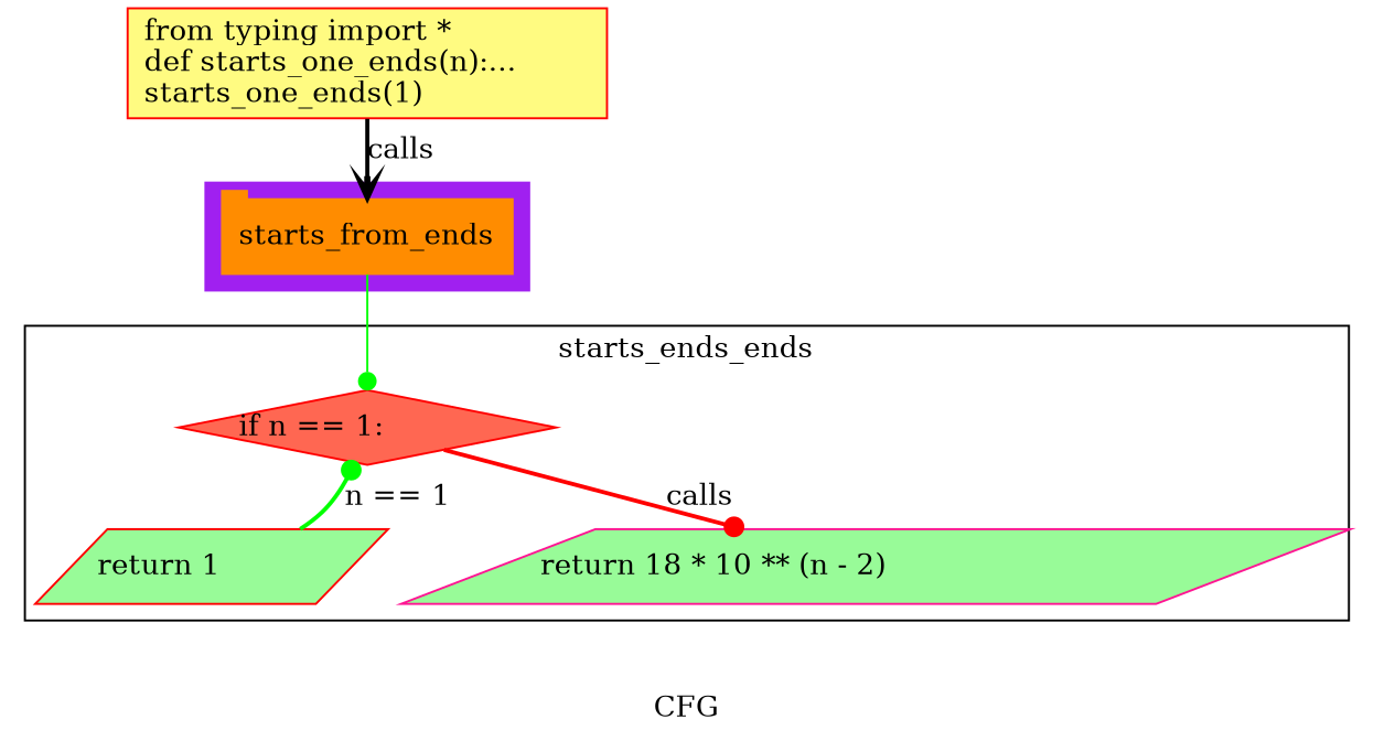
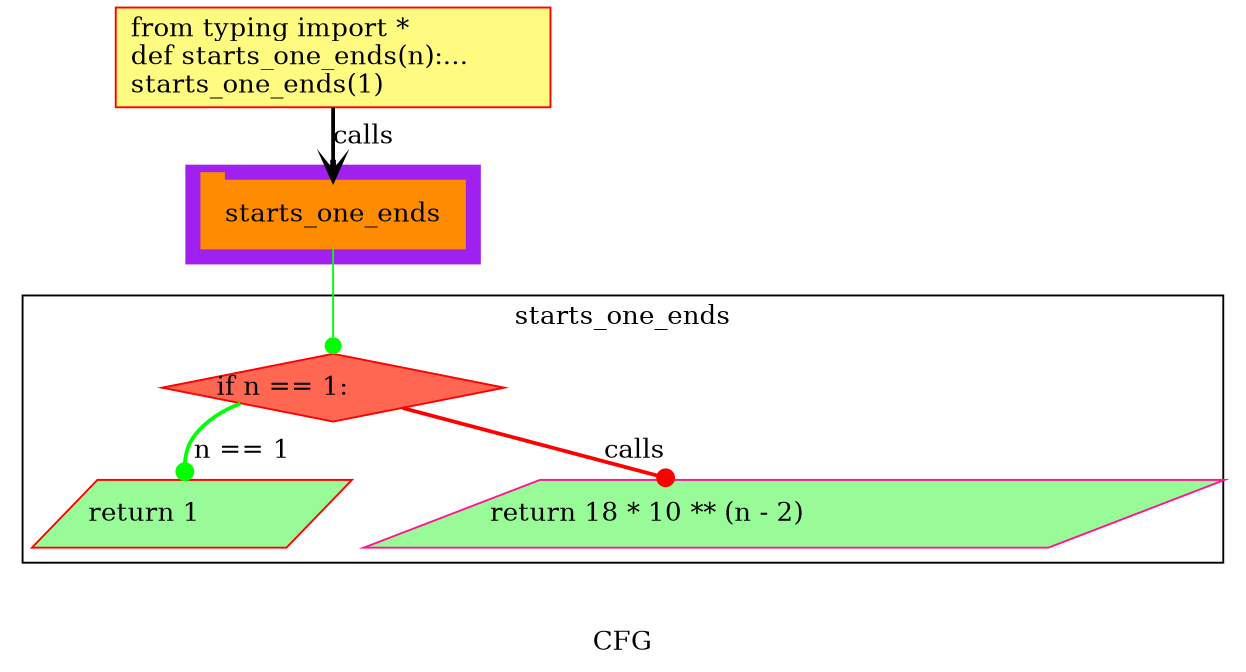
  digraph {
    compound=True
    fontname="DejaVu Serif"
    label=CFG
    pack=False
    rankdir=TB
    ranksep=0.02
    node [color=red fontname="DejaVu Serif" linenum="[3]" shape=parallelogram style="filled,solid" fillcolor="#98fb98"]
    edge [arrowhead=dot color=green fontname="DejaVu Serif" style=bold]
-   n1 [color=darkorange height=0.5 label=starts_from_ends linenum="[6]" shape=tab style=filled width=1.9444 fillcolor=""]
+   n1 [color=darkorange height=0.5 label=starts_one_ends linenum="[6]" shape=tab style=filled width=1.9444 fillcolor=""]
    n2 [fillcolor="#FF6752" height=0.5 label="if n == 1:\l" shape=diamond width=2.5277]
    n3 [height=0.5 label="return 1\l" width=2.1971]
    n4 [color=deeppink height=0.5 label="return 18 * 10 ** (n - 2)\l" linenum="[4]" width=5.9029]
    n5 [fillcolor="#FFFB81" height=0.73611 label="from typing import *\ldef starts_one_ends(n):...\lstarts_one_ends(1)\l" linenum="[1]" shape=rectangle width=3.2083]
    subgraph cluster_1 {
-     label=starts_ends_ends
+     label=starts_one_ends
      n2
      n3
      n4
    }
    subgraph cluster_2 {
      color=purple
      compound=true
      label=""
      shape=tab
      style=filled
      n1
    }
    n1 -> n2 [style=solid]
-   n3 -> n2 [label="n == 1"]
+   n2 -> n3 [label="n == 1"]
    n2 -> n4 [color=red label=calls]
    n5 -> n1 [arrowhead=vee label=calls color=""]
  }
